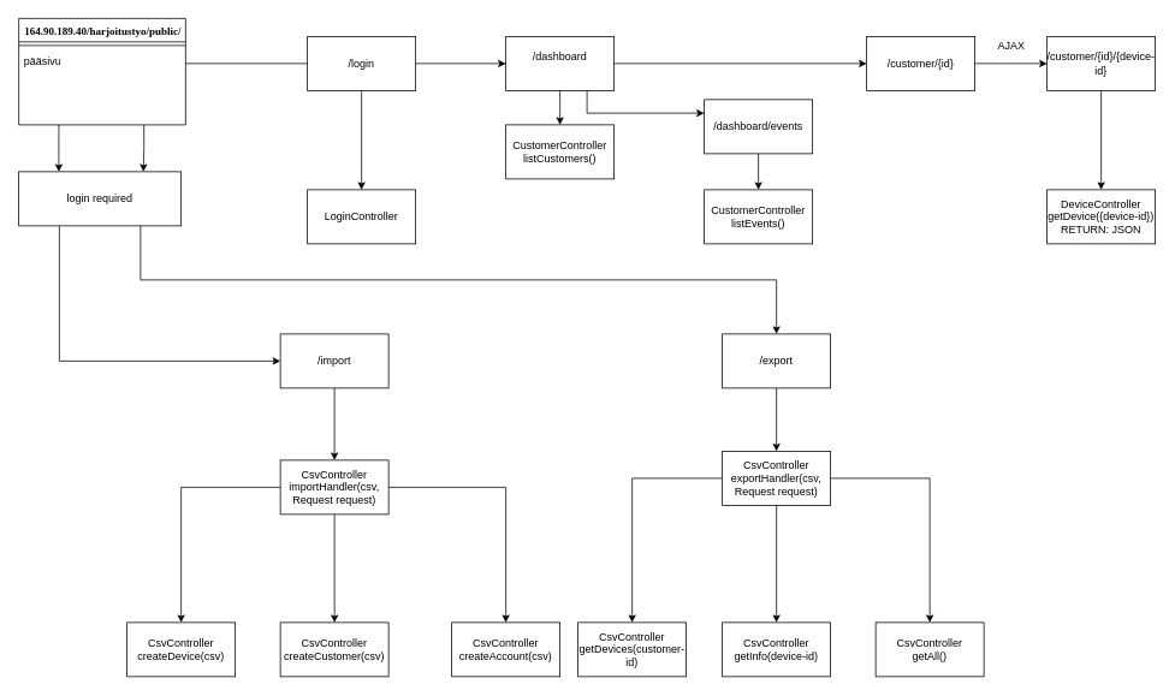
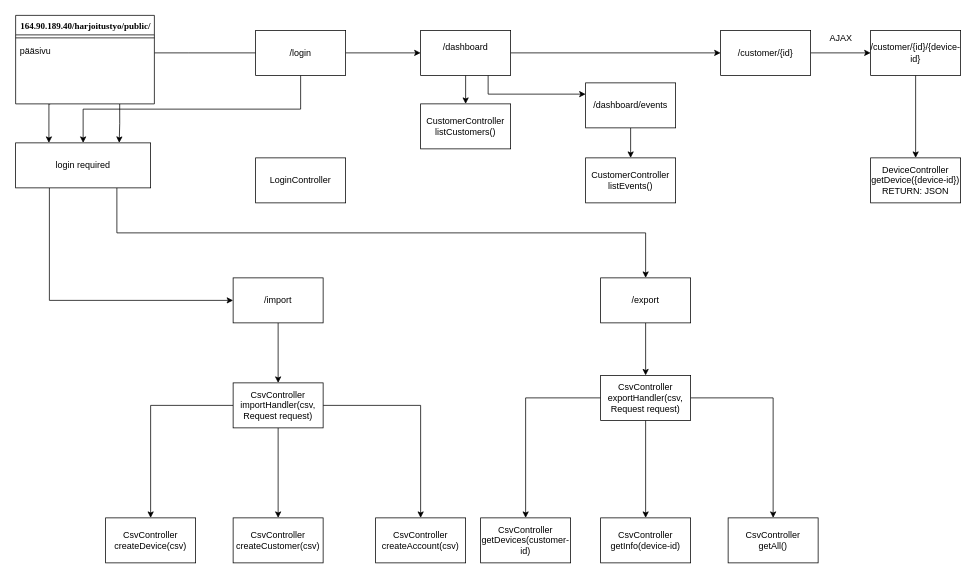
  <mxCell id="0" />
  <mxCell id="1" parent="0" />
  <mxCell id="2" style="edgeStyle=orthogonalEdgeStyle;rounded=0;html=1;labelBackgroundColor=none;startArrow=none;startFill=0;startSize=8;endArrow=none;endFill=0;endSize=16;fontFamily=Verdana;fontSize=12;exitX=0;exitY=0.5;exitDx=0;exitDy=0;" parent="1" source="10" target="5" edge="1"><mxGeometry relative="1" as="geometry"><Array as="points"><mxPoint x="250" y="70" /><mxPoint x="250" y="70" /></Array><mxPoint x="310" y="80" as="sourcePoint" /></mxGeometry></mxCell>
  <mxCell id="3" style="edgeStyle=orthogonalEdgeStyle;rounded=0;orthogonalLoop=1;jettySize=auto;html=1;exitX=0.75;exitY=1;exitDx=0;exitDy=0;entryX=0.75;entryY=0;entryDx=0;entryDy=0;" edge="1" parent="1" source="5"><mxGeometry relative="1" as="geometry"><mxPoint x="158.125" y="190" as="targetPoint" /><Array as="points"><mxPoint x="159" y="164" /></Array></mxGeometry></mxCell>
  <mxCell id="4" style="edgeStyle=orthogonalEdgeStyle;rounded=0;orthogonalLoop=1;jettySize=auto;html=1;exitX=0.25;exitY=1;exitDx=0;exitDy=0;entryX=0.25;entryY=0;entryDx=0;entryDy=0;" edge="1" parent="1" source="5"><mxGeometry relative="1" as="geometry"><mxPoint x="64.375" y="190" as="targetPoint" /><Array as="points"><mxPoint x="64" y="138" /></Array></mxGeometry></mxCell>
  <mxCell id="5" value="164.90.189.40/harjoitustyo/public/" style="swimlane;html=1;fontStyle=1;align=center;verticalAlign=top;childLayout=stackLayout;horizontal=1;startSize=26;horizontalStack=0;resizeParent=1;resizeLast=0;collapsible=1;marginBottom=0;swimlaneFillColor=#ffffff;rounded=0;shadow=0;comic=0;labelBackgroundColor=none;strokeWidth=1;fillColor=none;fontFamily=Verdana;fontSize=12" parent="1" vertex="1"><mxGeometry x="20" y="20" width="185" height="118" as="geometry" /></mxCell>
  <mxCell id="6" value="" style="line;html=1;strokeWidth=1;fillColor=none;align=left;verticalAlign=middle;spacingTop=-1;spacingLeft=3;spacingRight=3;rotatable=0;labelPosition=right;points=[];portConstraint=eastwest;" parent="5" vertex="1"><mxGeometry y="26" width="185" height="8" as="geometry" /></mxCell>
  <mxCell id="7" value="pääsivu" style="text;html=1;strokeColor=none;fillColor=none;align=left;verticalAlign=top;spacingLeft=4;spacingRight=4;whiteSpace=wrap;overflow=hidden;rotatable=0;points=[[0,0.5],[1,0.5]];portConstraint=eastwest;" parent="5" vertex="1"><mxGeometry y="34" width="185" height="26" as="geometry" /></mxCell>
- <mxCell id="8" style="edgeStyle=orthogonalEdgeStyle;rounded=0;orthogonalLoop=1;jettySize=auto;html=1;exitX=0.5;exitY=1;exitDx=0;exitDy=0;" edge="1" parent="1" source="10" target="11"><mxGeometry relative="1" as="geometry" /></mxCell>
+ <mxCell id="8" style="edgeStyle=orthogonalEdgeStyle;rounded=0;orthogonalLoop=1;jettySize=auto;html=1;exitX=0.5;exitY=1;exitDx=0;exitDy=0;" edge="1" parent="1" source="10" target="47"><mxGeometry relative="1" as="geometry" /></mxCell>
  <mxCell id="9" style="edgeStyle=orthogonalEdgeStyle;rounded=0;orthogonalLoop=1;jettySize=auto;html=1;exitX=1;exitY=0.5;exitDx=0;exitDy=0;" edge="1" parent="1" source="10" target="15"><mxGeometry relative="1" as="geometry" /></mxCell>
  <mxCell id="10" value="/login" style="whiteSpace=wrap;html=1;" vertex="1" parent="1"><mxGeometry x="340" y="40" width="120" height="60" as="geometry" /></mxCell>
  <mxCell id="11" value="&lt;div&gt;LoginController&lt;/div&gt;" style="whiteSpace=wrap;html=1;" vertex="1" parent="1"><mxGeometry x="340" y="210" width="120" height="60" as="geometry" /></mxCell>
  <mxCell id="12" style="edgeStyle=orthogonalEdgeStyle;rounded=0;orthogonalLoop=1;jettySize=auto;html=1;exitX=0.5;exitY=1;exitDx=0;exitDy=0;entryX=0.5;entryY=0;entryDx=0;entryDy=0;" edge="1" parent="1" source="15" target="16"><mxGeometry relative="1" as="geometry" /></mxCell>
  <mxCell id="13" style="edgeStyle=orthogonalEdgeStyle;rounded=0;orthogonalLoop=1;jettySize=auto;html=1;exitX=1;exitY=0.5;exitDx=0;exitDy=0;entryX=0;entryY=0.5;entryDx=0;entryDy=0;" edge="1" parent="1" source="15" target="18"><mxGeometry relative="1" as="geometry"><mxPoint x="810" y="70" as="targetPoint" /></mxGeometry></mxCell>
  <mxCell id="14" style="edgeStyle=orthogonalEdgeStyle;rounded=0;orthogonalLoop=1;jettySize=auto;html=1;exitX=0.75;exitY=1;exitDx=0;exitDy=0;entryX=0;entryY=0.25;entryDx=0;entryDy=0;" edge="1" parent="1" source="15" target="42"><mxGeometry relative="1" as="geometry"><mxPoint x="750" y="160" as="targetPoint" /><Array as="points"><mxPoint x="650" y="125" /></Array></mxGeometry></mxCell>
  <mxCell id="15" value="&lt;div&gt;/dashboard&lt;/div&gt;&lt;div&gt;&lt;br&gt;&lt;/div&gt;" style="whiteSpace=wrap;html=1;" vertex="1" parent="1"><mxGeometry x="560" y="40" width="120" height="60" as="geometry" /></mxCell>
  <mxCell id="16" value="&lt;div&gt;CustomerController&lt;br&gt;listCustomers()&lt;br&gt;&lt;/div&gt;" style="whiteSpace=wrap;html=1;" vertex="1" parent="1"><mxGeometry x="560" y="138" width="120" height="60" as="geometry" /></mxCell>
  <mxCell id="17" style="edgeStyle=orthogonalEdgeStyle;rounded=0;orthogonalLoop=1;jettySize=auto;html=1;exitX=1;exitY=0.5;exitDx=0;exitDy=0;" edge="1" parent="1" source="18" target="20"><mxGeometry relative="1" as="geometry" /></mxCell>
  <mxCell id="18" value="/customer/{id}" style="whiteSpace=wrap;html=1;" vertex="1" parent="1"><mxGeometry x="960" y="40" width="120" height="60" as="geometry" /></mxCell>
  <mxCell id="19" style="edgeStyle=orthogonalEdgeStyle;rounded=0;orthogonalLoop=1;jettySize=auto;html=1;exitX=0.5;exitY=1;exitDx=0;exitDy=0;entryX=0.5;entryY=0;entryDx=0;entryDy=0;" edge="1" parent="1" source="20" target="21"><mxGeometry relative="1" as="geometry" /></mxCell>
  <mxCell id="20" value="/customer/{id}/{device-id}" style="whiteSpace=wrap;html=1;" vertex="1" parent="1"><mxGeometry x="1160" y="40" width="120" height="60" as="geometry" /></mxCell>
  <mxCell id="21" value="DeviceController&lt;br&gt;&lt;div&gt;getDevice({device-id})&lt;/div&gt;&lt;div&gt;RETURN: JSON&lt;br&gt;&lt;/div&gt;" style="whiteSpace=wrap;html=1;" vertex="1" parent="1"><mxGeometry x="1160" y="210" width="120" height="60" as="geometry" /></mxCell>
  <mxCell id="22" style="edgeStyle=orthogonalEdgeStyle;rounded=0;orthogonalLoop=1;jettySize=auto;html=1;exitX=0;exitY=0.5;exitDx=0;exitDy=0;entryX=0.5;entryY=0;entryDx=0;entryDy=0;" edge="1" parent="1" source="30" target="25"><mxGeometry relative="1" as="geometry"><mxPoint x="200" y="540" as="targetPoint" /></mxGeometry></mxCell>
  <mxCell id="23" style="edgeStyle=orthogonalEdgeStyle;rounded=0;orthogonalLoop=1;jettySize=auto;html=1;entryX=0.5;entryY=0;entryDx=0;entryDy=0;" edge="1" parent="1" source="24" target="30"><mxGeometry relative="1" as="geometry" /></mxCell>
  <mxCell id="24" value="&lt;div&gt;/import&lt;/div&gt;" style="whiteSpace=wrap;html=1;" vertex="1" parent="1"><mxGeometry x="310" y="370" width="120" height="60" as="geometry" /></mxCell>
  <mxCell id="25" value="CsvController&lt;br&gt;createDevice(csv)" style="whiteSpace=wrap;html=1;" vertex="1" parent="1"><mxGeometry x="140" y="690" width="120" height="60" as="geometry" /></mxCell>
  <mxCell id="26" style="edgeStyle=orthogonalEdgeStyle;rounded=0;orthogonalLoop=1;jettySize=auto;html=1;exitX=0.5;exitY=1;exitDx=0;exitDy=0;entryX=0.5;entryY=0;entryDx=0;entryDy=0;" edge="1" parent="1" source="30" target="27"><mxGeometry relative="1" as="geometry"><mxPoint x="370" y="520" as="targetPoint" /></mxGeometry></mxCell>
  <mxCell id="27" value="CsvController&lt;br&gt;createCustomer(csv)" style="whiteSpace=wrap;html=1;" vertex="1" parent="1"><mxGeometry x="310" y="690" width="120" height="60" as="geometry" /></mxCell>
  <mxCell id="28" style="edgeStyle=orthogonalEdgeStyle;rounded=0;orthogonalLoop=1;jettySize=auto;html=1;exitX=1;exitY=0.5;exitDx=0;exitDy=0;entryX=0.5;entryY=0;entryDx=0;entryDy=0;" edge="1" parent="1" source="30" target="29"><mxGeometry relative="1" as="geometry"><mxPoint x="560" y="520" as="targetPoint" /></mxGeometry></mxCell>
  <mxCell id="29" value="CsvController&lt;br&gt;createAccount(csv)" style="whiteSpace=wrap;html=1;" vertex="1" parent="1"><mxGeometry x="500" y="690" width="120" height="60" as="geometry" /></mxCell>
  <mxCell id="30" value="CsvController&lt;br&gt;importHandler(csv, Request request)" style="whiteSpace=wrap;html=1;" vertex="1" parent="1"><mxGeometry x="310" y="510" width="120" height="60" as="geometry" /></mxCell>
  <mxCell id="31" style="edgeStyle=orthogonalEdgeStyle;rounded=0;orthogonalLoop=1;jettySize=auto;html=1;exitX=0.5;exitY=1;exitDx=0;exitDy=0;" edge="1" parent="1" source="32" target="36"><mxGeometry relative="1" as="geometry" /></mxCell>
  <mxCell id="32" value="/export" style="whiteSpace=wrap;html=1;" vertex="1" parent="1"><mxGeometry x="800" y="370" width="120" height="60" as="geometry" /></mxCell>
  <mxCell id="33" style="edgeStyle=orthogonalEdgeStyle;rounded=0;orthogonalLoop=1;jettySize=auto;html=1;exitX=0.5;exitY=1;exitDx=0;exitDy=0;entryX=0.5;entryY=0;entryDx=0;entryDy=0;" edge="1" parent="1" source="36" target="39"><mxGeometry relative="1" as="geometry" /></mxCell>
  <mxCell id="34" style="edgeStyle=orthogonalEdgeStyle;rounded=0;orthogonalLoop=1;jettySize=auto;html=1;exitX=0;exitY=0.5;exitDx=0;exitDy=0;entryX=0.5;entryY=0;entryDx=0;entryDy=0;" edge="1" parent="1" source="36" target="37"><mxGeometry relative="1" as="geometry" /></mxCell>
  <mxCell id="35" style="edgeStyle=orthogonalEdgeStyle;rounded=0;orthogonalLoop=1;jettySize=auto;html=1;exitX=1;exitY=0.5;exitDx=0;exitDy=0;entryX=0.5;entryY=0;entryDx=0;entryDy=0;" edge="1" parent="1" source="36" target="38"><mxGeometry relative="1" as="geometry" /></mxCell>
  <mxCell id="36" value="CsvController&lt;br&gt;exportHandler(csv, Request request)" style="whiteSpace=wrap;html=1;" vertex="1" parent="1"><mxGeometry x="800" y="500" width="120" height="60" as="geometry" /></mxCell>
  <mxCell id="37" value="CsvController&lt;br&gt;getDevices(customer-id)" style="whiteSpace=wrap;html=1;" vertex="1" parent="1"><mxGeometry x="640" y="690" width="120" height="60" as="geometry" /></mxCell>
  <mxCell id="38" value="&lt;div&gt;CsvController&lt;/div&gt;&lt;div&gt;getAll()&lt;/div&gt;" style="whiteSpace=wrap;html=1;" vertex="1" parent="1"><mxGeometry x="970" y="690" width="120" height="60" as="geometry" /></mxCell>
  <mxCell id="39" value="&lt;div&gt;CsvController&lt;/div&gt;&lt;div&gt;getInfo(device-id)&lt;/div&gt;" style="whiteSpace=wrap;html=1;" vertex="1" parent="1"><mxGeometry x="800" y="690" width="120" height="60" as="geometry" /></mxCell>
  <mxCell id="40" value="&lt;div&gt;CustomerController&lt;/div&gt;&lt;div&gt;listEvents()&lt;br&gt;&lt;/div&gt;" style="whiteSpace=wrap;html=1;" vertex="1" parent="1"><mxGeometry x="780" y="210" width="120" height="60" as="geometry" /></mxCell>
  <mxCell id="41" style="edgeStyle=orthogonalEdgeStyle;rounded=0;orthogonalLoop=1;jettySize=auto;html=1;exitX=0.5;exitY=1;exitDx=0;exitDy=0;entryX=0.5;entryY=0;entryDx=0;entryDy=0;" edge="1" parent="1" source="42" target="40"><mxGeometry relative="1" as="geometry" /></mxCell>
  <mxCell id="42" value="&lt;div&gt;/dashboard/events&lt;/div&gt;" style="whiteSpace=wrap;html=1;" vertex="1" parent="1"><mxGeometry x="780" y="110" width="120" height="60" as="geometry" /></mxCell>
  <mxCell id="43" value="AJAX" style="text;html=1;align=center;verticalAlign=middle;resizable=0;points=[];autosize=1;" vertex="1" parent="1"><mxGeometry x="1095" y="40" width="50" height="20" as="geometry" /></mxCell>
  <mxCell id="44" style="edgeStyle=orthogonalEdgeStyle;rounded=0;orthogonalLoop=1;jettySize=auto;html=1;exitX=0.25;exitY=0;exitDx=0;exitDy=0;" edge="1" parent="1"><mxGeometry relative="1" as="geometry"><mxPoint x="64" y="190" as="targetPoint" /><mxPoint x="64.375" y="190" as="sourcePoint" /></mxGeometry></mxCell>
  <mxCell id="45" style="edgeStyle=orthogonalEdgeStyle;rounded=0;orthogonalLoop=1;jettySize=auto;html=1;exitX=0.25;exitY=1;exitDx=0;exitDy=0;entryX=0;entryY=0.5;entryDx=0;entryDy=0;" edge="1" parent="1" source="47" target="24"><mxGeometry relative="1" as="geometry" /></mxCell>
  <mxCell id="46" style="edgeStyle=orthogonalEdgeStyle;rounded=0;orthogonalLoop=1;jettySize=auto;html=1;exitX=0.75;exitY=1;exitDx=0;exitDy=0;" edge="1" parent="1" source="47" target="32"><mxGeometry relative="1" as="geometry" /></mxCell>
  <mxCell id="47" value="&lt;div&gt;login required&lt;/div&gt;" style="whiteSpace=wrap;html=1;" vertex="1" parent="1"><mxGeometry x="20" y="190" width="180" height="60" as="geometry" /></mxCell>
